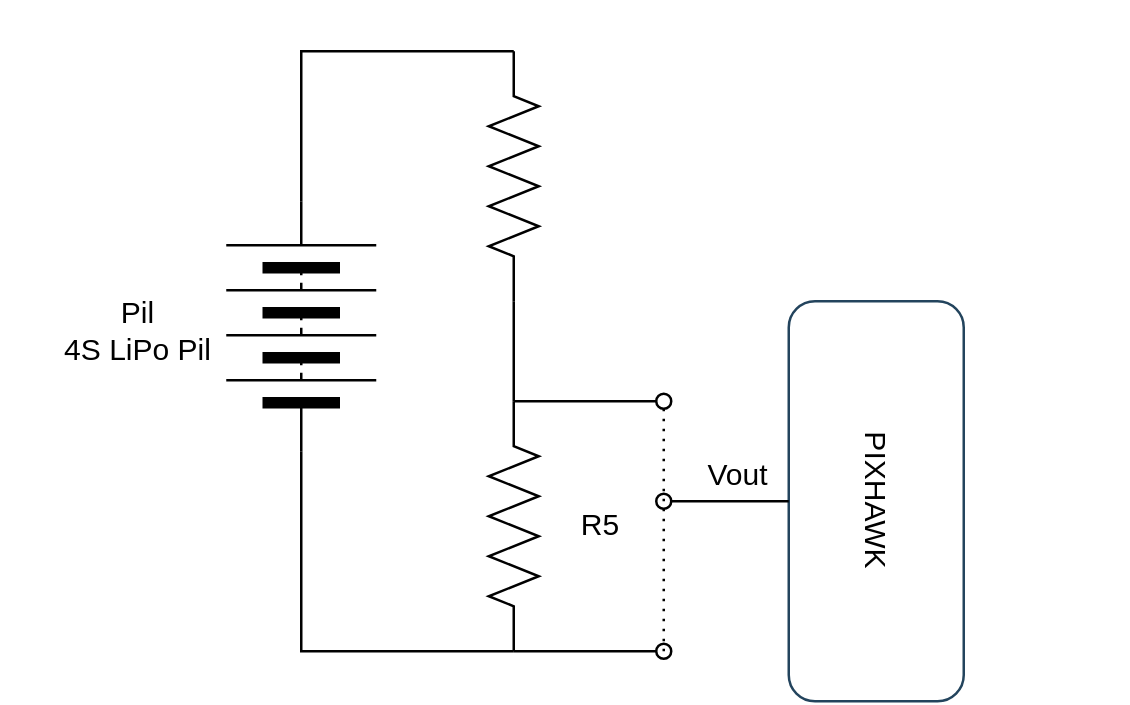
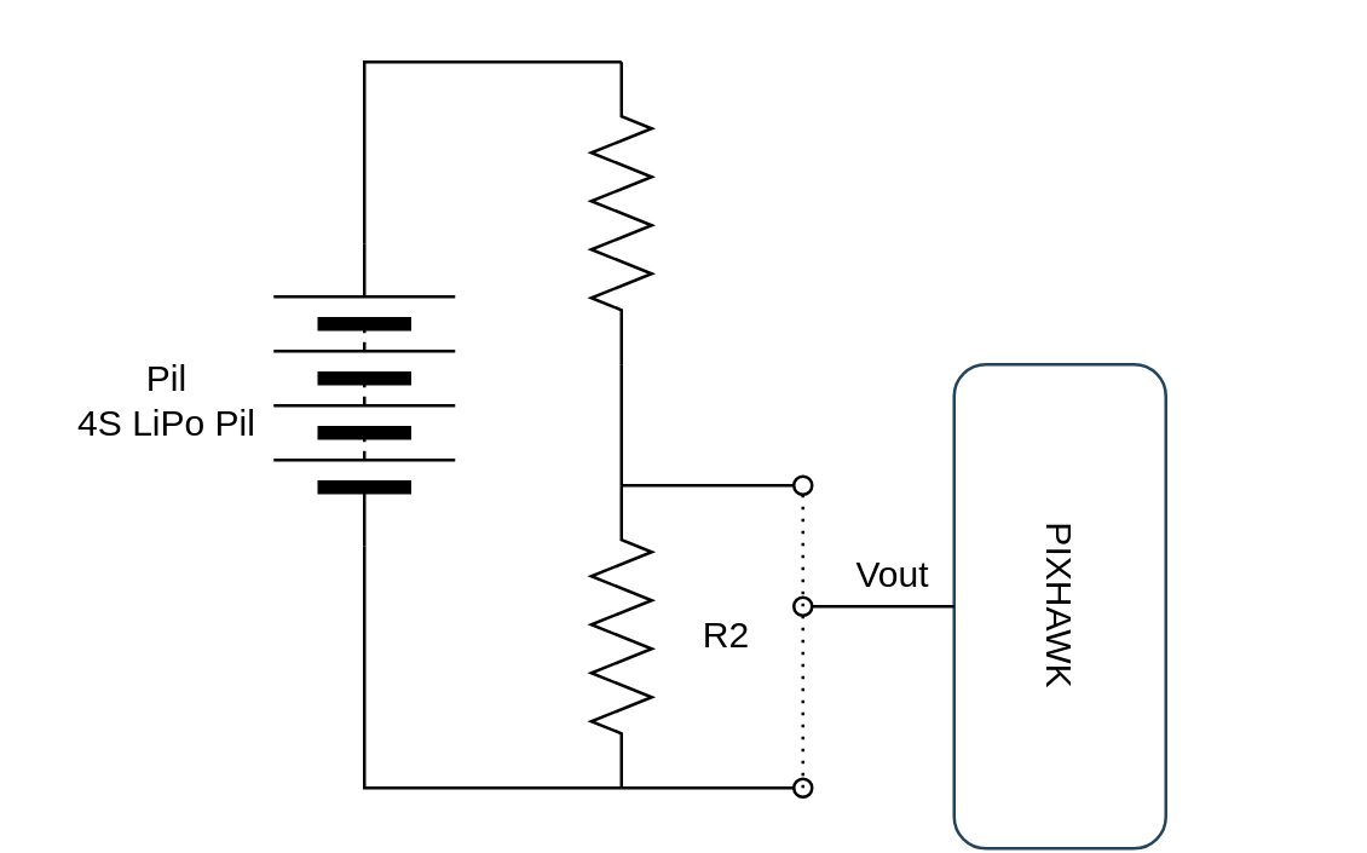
  <mxCell id="0" />
  <mxCell id="1" parent="0" />
  <mxCell id="2" value="" style="pointerEvents=1;verticalLabelPosition=bottom;shadow=0;dashed=0;align=center;html=1;verticalAlign=top;shape=mxgraph.electrical.miscellaneous.batteryStack;rotation=-90;" vertex="1" parent="1"><mxGeometry x="70" y="100" width="100" height="60" as="geometry" /></mxCell>
  <mxCell id="3" value="4S LiPo Pil" style="text;html=1;strokeColor=none;fillColor=none;align=center;verticalAlign=middle;whiteSpace=wrap;rounded=0;" vertex="1" parent="1"><mxGeometry x="20" y="135" width="70" height="10" as="geometry" /></mxCell>
  <mxCell id="4" value="" style="pointerEvents=1;verticalLabelPosition=bottom;shadow=0;dashed=0;align=center;html=1;verticalAlign=top;shape=mxgraph.electrical.resistors.resistor_2;rotation=-90;" vertex="1" parent="1"><mxGeometry x="155" y="60" width="100" height="20" as="geometry" /></mxCell>
  <mxCell id="5" value="" style="pointerEvents=1;verticalLabelPosition=bottom;shadow=0;dashed=0;align=center;html=1;verticalAlign=top;shape=mxgraph.electrical.resistors.resistor_2;rotation=-90;" vertex="1" parent="1"><mxGeometry x="155" y="200" width="100" height="20" as="geometry" /></mxCell>
- <mxCell id="6" value="R5" style="text;html=1;strokeColor=none;fillColor=none;align=center;verticalAlign=middle;whiteSpace=wrap;rounded=0;" vertex="1" parent="1"><mxGeometry x="220" y="200" width="40" height="20" as="geometry" /></mxCell>
+ <mxCell id="6" value="R2" style="text;html=1;strokeColor=none;fillColor=none;align=center;verticalAlign=middle;whiteSpace=wrap;rounded=0;" vertex="1" parent="1"><mxGeometry x="220" y="200" width="40" height="20" as="geometry" /></mxCell>
  <mxCell id="7" value="Pil" style="text;html=1;strokeColor=none;fillColor=none;align=center;verticalAlign=middle;whiteSpace=wrap;rounded=0;" vertex="1" parent="1"><mxGeometry x="35" y="115" width="40" height="20" as="geometry" /></mxCell>
  <mxCell id="8" value="" style="endArrow=none;html=1;exitX=0;exitY=0.5;exitDx=0;exitDy=0;exitPerimeter=0;entryX=0;entryY=0.5;entryDx=0;entryDy=0;rounded=0;" edge="1" parent="1" source="5" target="2"><mxGeometry width="50" height="50" relative="1" as="geometry"><mxPoint x="430" y="210" as="sourcePoint" /><mxPoint x="480" y="160" as="targetPoint" /><Array as="points"><mxPoint x="120" y="260" /></Array></mxGeometry></mxCell>
  <mxCell id="9" value="" style="endArrow=none;html=1;exitX=1;exitY=0.5;exitDx=0;exitDy=0;entryX=1;entryY=0.5;entryDx=0;entryDy=0;entryPerimeter=0;rounded=0;" edge="1" parent="1" source="2" target="4"><mxGeometry width="50" height="50" relative="1" as="geometry"><mxPoint x="430" y="210" as="sourcePoint" /><mxPoint x="480" y="160" as="targetPoint" /><Array as="points"><mxPoint x="120" y="20" /></Array></mxGeometry></mxCell>
  <mxCell id="10" value="" style="endArrow=none;html=1;exitX=1;exitY=0.5;exitDx=0;exitDy=0;exitPerimeter=0;entryX=0;entryY=0.5;entryDx=0;entryDy=0;entryPerimeter=0;" edge="1" parent="1" source="5" target="4"><mxGeometry width="50" height="50" relative="1" as="geometry"><mxPoint x="325" y="210" as="sourcePoint" /><mxPoint x="375" y="160" as="targetPoint" /></mxGeometry></mxCell>
  <mxCell id="11" value="" style="endArrow=oval;html=1;endFill=0;" edge="1" parent="1"><mxGeometry width="50" height="50" relative="1" as="geometry"><mxPoint x="205" y="160" as="sourcePoint" /><mxPoint x="265" y="160" as="targetPoint" /></mxGeometry></mxCell>
  <mxCell id="12" value="" style="endArrow=oval;html=1;exitX=0;exitY=0.5;exitDx=0;exitDy=0;exitPerimeter=0;endFill=0;" edge="1" parent="1" source="5"><mxGeometry width="50" height="50" relative="1" as="geometry"><mxPoint x="375" y="210" as="sourcePoint" /><mxPoint x="265" y="260" as="targetPoint" /></mxGeometry></mxCell>
  <mxCell id="13" value="PIXHAWK" style="rounded=1;whiteSpace=wrap;html=1;rotation=90;fillColor=#ffffff;strokeColor=#23445d;" vertex="1" parent="1"><mxGeometry x="270" y="165" width="160" height="70" as="geometry" /></mxCell>
  <mxCell id="14" value="" style="endArrow=none;dashed=1;html=1;dashPattern=1 3;strokeWidth=1;rounded=0;" edge="1" parent="1"><mxGeometry width="50" height="50" relative="1" as="geometry"><mxPoint x="265" y="260" as="sourcePoint" /><mxPoint x="265" y="160" as="targetPoint" /></mxGeometry></mxCell>
  <mxCell id="15" value="Vout" style="text;html=1;strokeColor=none;fillColor=none;align=center;verticalAlign=middle;whiteSpace=wrap;rounded=0;" vertex="1" parent="1"><mxGeometry x="275" y="180" width="40" height="20" as="geometry" /></mxCell>
  <mxCell id="16" value="" style="endArrow=none;html=1;strokeWidth=1;entryX=0.5;entryY=1;entryDx=0;entryDy=0;endFill=0;startArrow=oval;startFill=0;" edge="1" parent="1" target="13"><mxGeometry width="50" height="50" relative="1" as="geometry"><mxPoint x="265" y="200" as="sourcePoint" /><mxPoint x="385" y="160" as="targetPoint" /></mxGeometry></mxCell>
